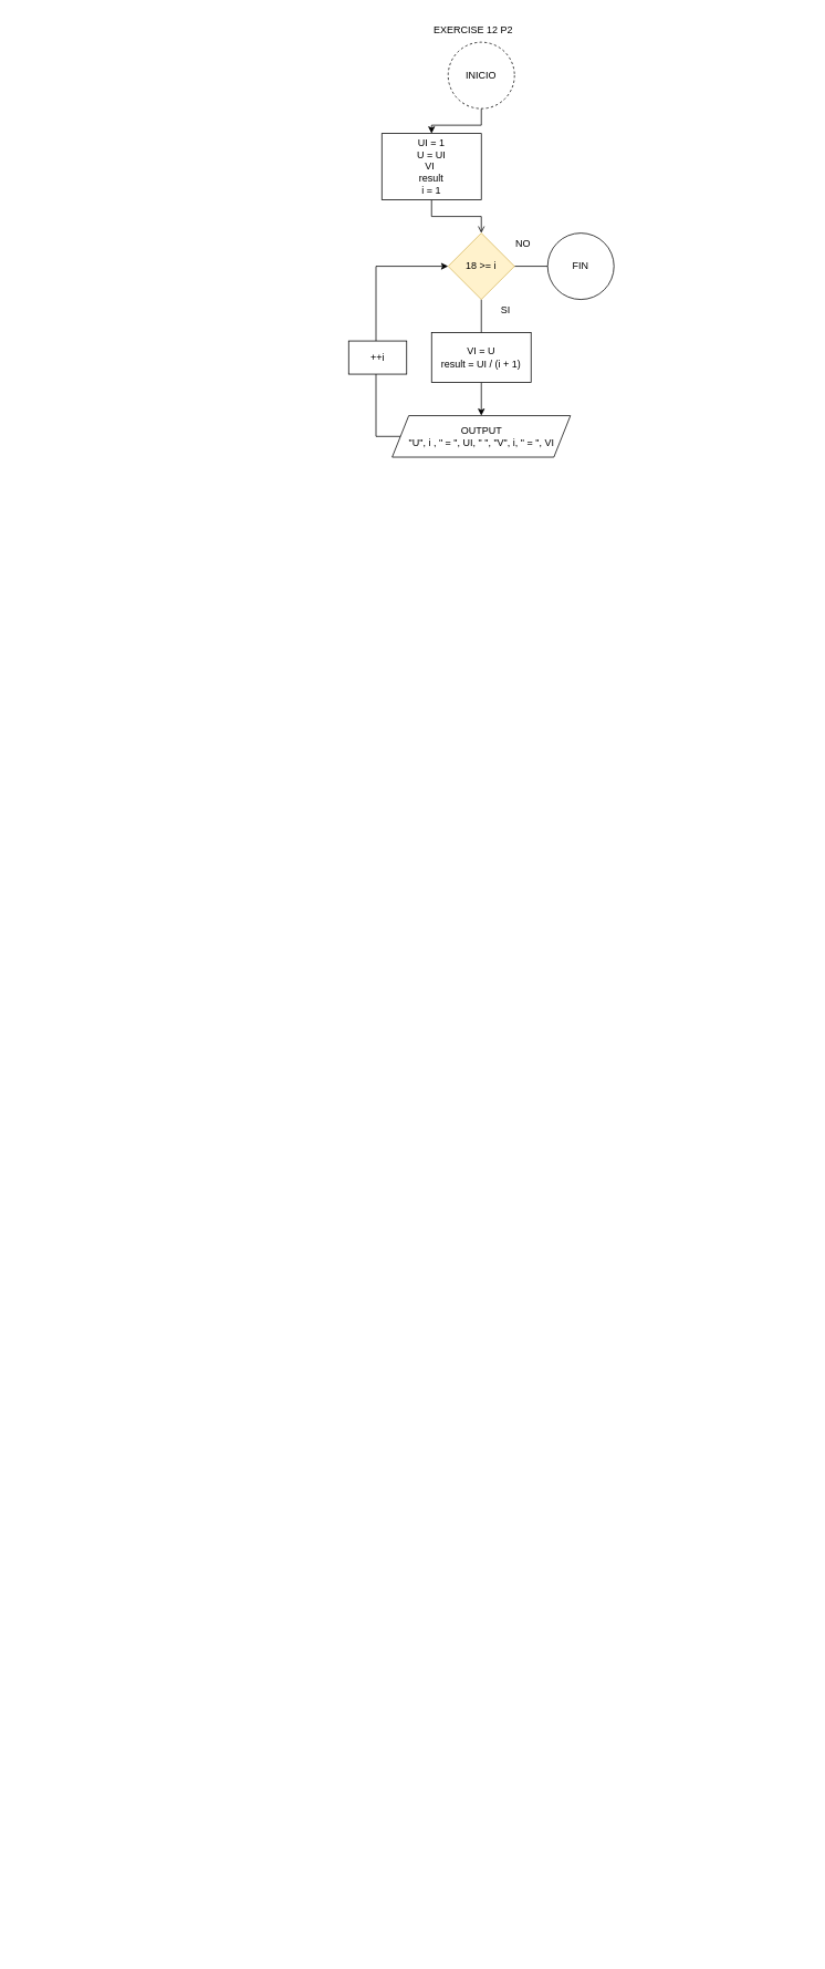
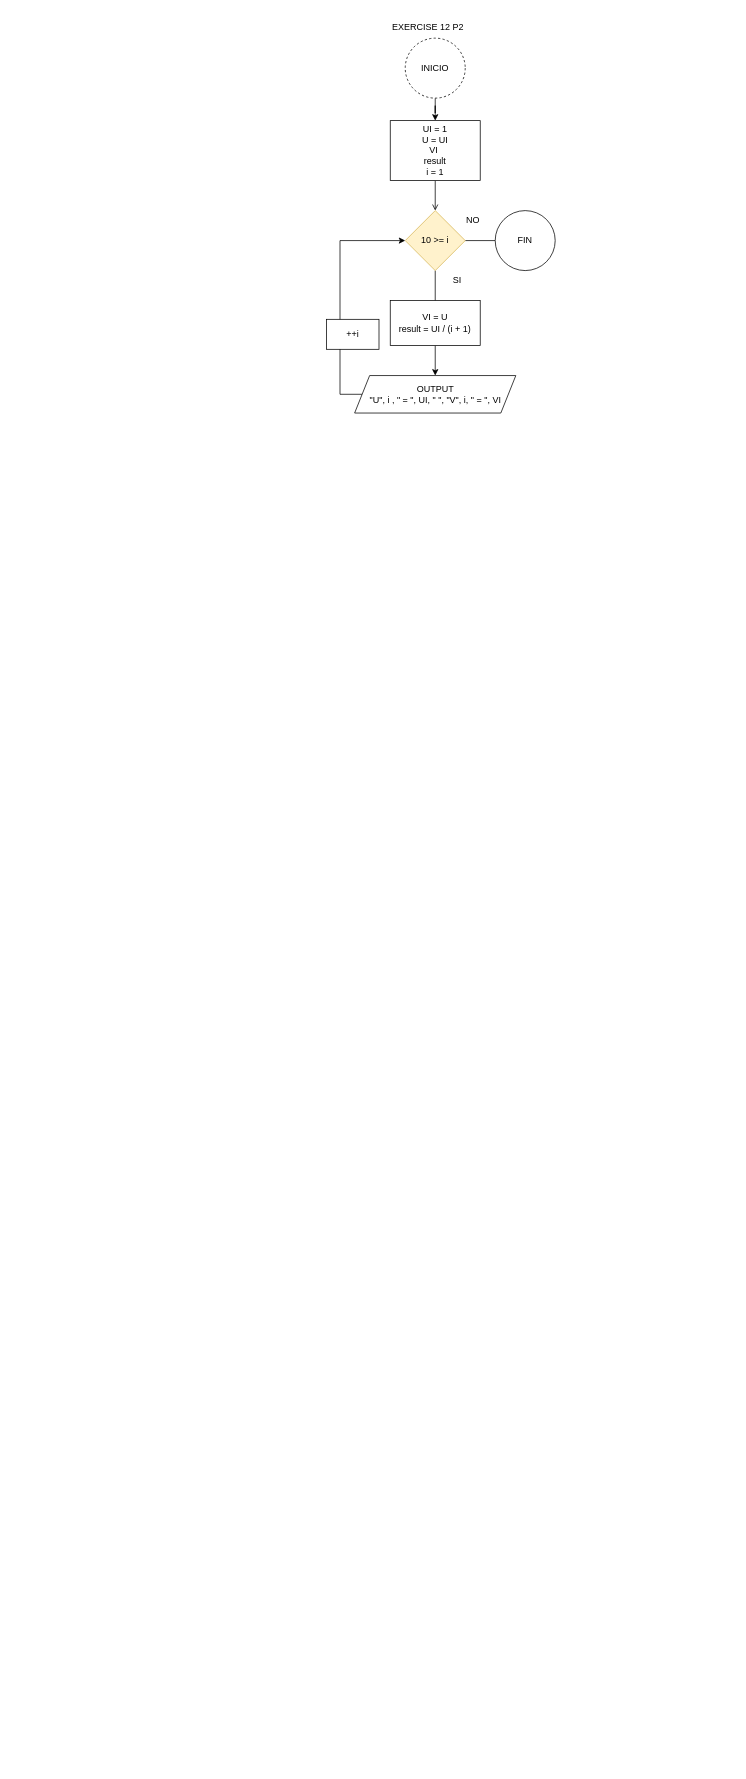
  <mxCell id="0" />
  <mxCell id="1" parent="0" />
  <mxCell id="2" value="EXERCISE 12 P2" style="text;html=1;align=center;verticalAlign=middle;resizable=0;points=[];autosize=1;strokeColor=none;fillColor=none;" parent="1" vertex="1"><mxGeometry x="510" width="120" height="30" as="geometry" y="20" /></mxCell>
  <mxCell id="3" style="edgeStyle=orthogonalEdgeStyle;rounded=0;orthogonalLoop=1;jettySize=auto;html=1;exitX=0;exitY=0.5;exitDx=0;exitDy=0;entryX=0;entryY=0.5;entryDx=0;entryDy=0;" edge="1" parent="1"><mxGeometry relative="1" as="geometry"><mxPoint x="502.5" y="1330" as="targetPoint" /><Array as="points"><mxPoint x="20" y="2270" /><mxPoint x="20" y="1330" /></Array></mxGeometry></mxCell>
  <mxCell id="4" style="edgeStyle=orthogonalEdgeStyle;rounded=0;orthogonalLoop=1;jettySize=auto;html=1;exitX=0;exitY=0.5;exitDx=0;exitDy=0;entryX=0;entryY=0.5;entryDx=0;entryDy=0;" edge="1" parent="1"><mxGeometry relative="1" as="geometry"><mxPoint x="972.5" y="1410" as="targetPoint" /><Array as="points"><mxPoint x="490" y="2350" /><mxPoint x="490" y="1410" /></Array></mxGeometry></mxCell>
  <mxCell id="5" value="" style="edgeStyle=orthogonalEdgeStyle;rounded=0;orthogonalLoop=1;jettySize=auto;html=1;" edge="1" parent="1" source="6" target="8"><mxGeometry relative="1" as="geometry" /></mxCell>
  <mxCell id="6" value="INICIO" style="ellipse;whiteSpace=wrap;html=1;dashed=1;" vertex="1" parent="1"><mxGeometry x="540" y="50" width="80" height="80" as="geometry" /></mxCell>
  <mxCell id="7" value="" style="edgeStyle=orthogonalEdgeStyle;rounded=0;orthogonalLoop=1;jettySize=auto;html=1;endArrow=open;" edge="1" parent="1" source="8" target="11"><mxGeometry relative="1" as="geometry" /></mxCell>
- <mxCell id="8" value="UI = 1&lt;div&gt;U = UI&lt;/div&gt;&lt;div&gt;VI&amp;nbsp;&lt;/div&gt;&lt;div&gt;result&lt;/div&gt;&lt;div&gt;i = 1&lt;/div&gt;" style="whiteSpace=wrap;html=1;" vertex="1" parent="1"><mxGeometry x="460" y="160" width="120" height="80" as="geometry" /></mxCell>
+ <mxCell id="8" value="UI = 1&lt;div&gt;U = UI&lt;/div&gt;&lt;div&gt;VI&amp;nbsp;&lt;/div&gt;&lt;div&gt;result&lt;/div&gt;&lt;div&gt;i = 1&lt;/div&gt;" style="whiteSpace=wrap;html=1;" vertex="1" parent="1"><mxGeometry x="520" y="160" width="120" height="80" as="geometry" /></mxCell>
  <mxCell id="9" value="" style="edgeStyle=orthogonalEdgeStyle;rounded=0;orthogonalLoop=1;jettySize=auto;html=1;endArrow=none;" edge="1" parent="1" source="11" target="13"><mxGeometry relative="1" as="geometry" /></mxCell>
  <mxCell id="10" value="" style="edgeStyle=orthogonalEdgeStyle;rounded=0;orthogonalLoop=1;jettySize=auto;html=1;endArrow=none;" edge="1" parent="1" source="11" target="16"><mxGeometry relative="1" as="geometry" /></mxCell>
- <mxCell id="11" value="18 &amp;gt;= i" style="rhombus;whiteSpace=wrap;html=1;fillColor=#fff2cc;strokeColor=#d6b656;" vertex="1" parent="1"><mxGeometry x="540" y="280" width="80" height="80" as="geometry" /></mxCell>
+ <mxCell id="11" value="10 &amp;gt;= i" style="rhombus;whiteSpace=wrap;html=1;fillColor=#fff2cc;strokeColor=#d6b656;" vertex="1" parent="1"><mxGeometry x="540" y="280" width="80" height="80" as="geometry" /></mxCell>
  <mxCell id="12" value="NO" style="text;html=1;align=center;verticalAlign=middle;resizable=0;points=[];autosize=1;strokeColor=none;fillColor=none;" vertex="1" parent="1"><mxGeometry x="610" y="278" width="40" height="30" as="geometry" /></mxCell>
  <mxCell id="13" value="FIN" style="ellipse;whiteSpace=wrap;html=1;" vertex="1" parent="1"><mxGeometry x="660" y="280" width="80" height="80" as="geometry" /></mxCell>
  <mxCell id="14" value="SI" style="text;html=1;align=center;verticalAlign=middle;resizable=0;points=[];autosize=1;strokeColor=none;fillColor=none;" vertex="1" parent="1"><mxGeometry x="594" y="358" width="30" height="30" as="geometry" /></mxCell>
  <mxCell id="15" value="" style="edgeStyle=orthogonalEdgeStyle;rounded=0;orthogonalLoop=1;jettySize=auto;html=1;" edge="1" parent="1" source="16" target="18"><mxGeometry relative="1" as="geometry" /></mxCell>
  <mxCell id="16" value="VI = U&lt;div&gt;result = UI / (i + 1)&lt;/div&gt;" style="whiteSpace=wrap;html=1;" vertex="1" parent="1"><mxGeometry x="520" y="400" width="120" height="60" as="geometry" /></mxCell>
  <mxCell id="17" style="edgeStyle=orthogonalEdgeStyle;rounded=0;orthogonalLoop=1;jettySize=auto;html=1;entryX=0;entryY=0.5;entryDx=0;entryDy=0;" edge="1" parent="1" source="18" target="11"><mxGeometry relative="1" as="geometry"><Array as="points"><mxPoint x="453" y="525" /><mxPoint x="453" y="320" /></Array></mxGeometry></mxCell>
  <mxCell id="18" value="OUTPUT&lt;div&gt;&quot;U&quot;, i , &quot; = &quot;, UI, &quot; &quot;, &quot;V&quot;, i, &quot; = &quot;, VI&lt;/div&gt;" style="shape=parallelogram;perimeter=parallelogramPerimeter;whiteSpace=wrap;html=1;fixedSize=1;" vertex="1" parent="1"><mxGeometry x="472.5" y="500" width="215" height="50" as="geometry" /></mxCell>
- <mxCell id="19" value="++i" style="whiteSpace=wrap;html=1;" vertex="1" parent="1"><mxGeometry x="420" y="410" width="70" height="40" as="geometry" /></mxCell>
+ <mxCell id="19" value="++i" style="whiteSpace=wrap;html=1;" vertex="1" parent="1"><mxGeometry x="435" y="425" width="70" height="40" as="geometry" /></mxCell>
